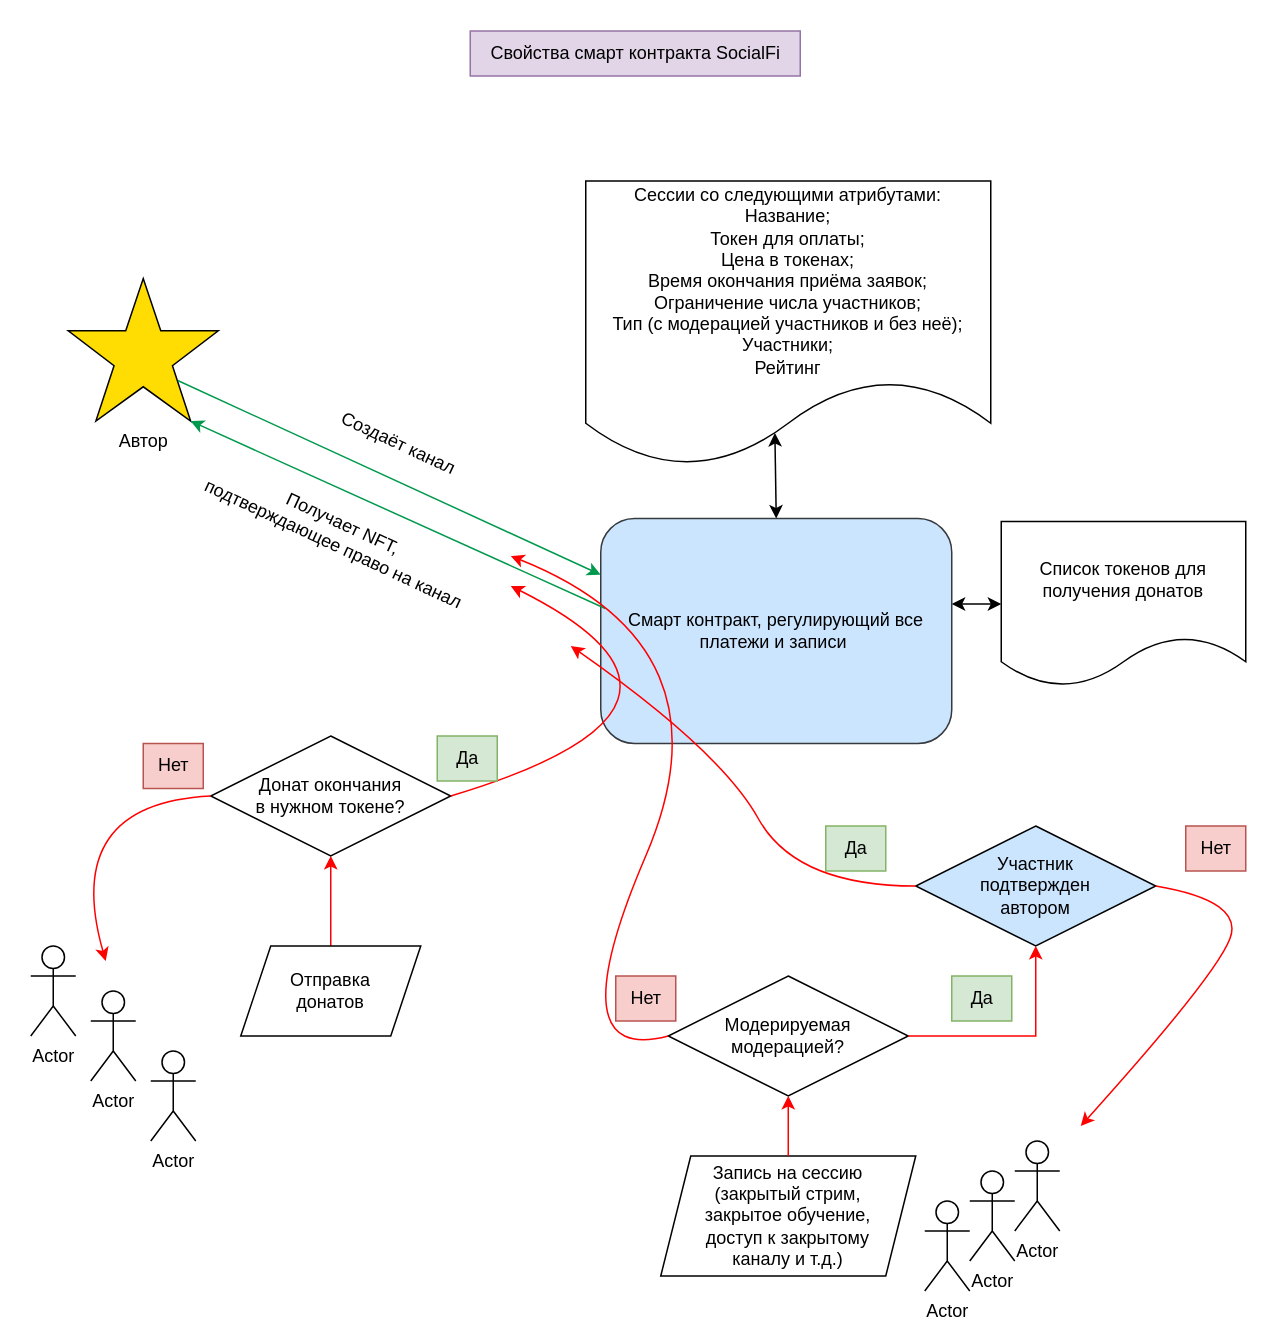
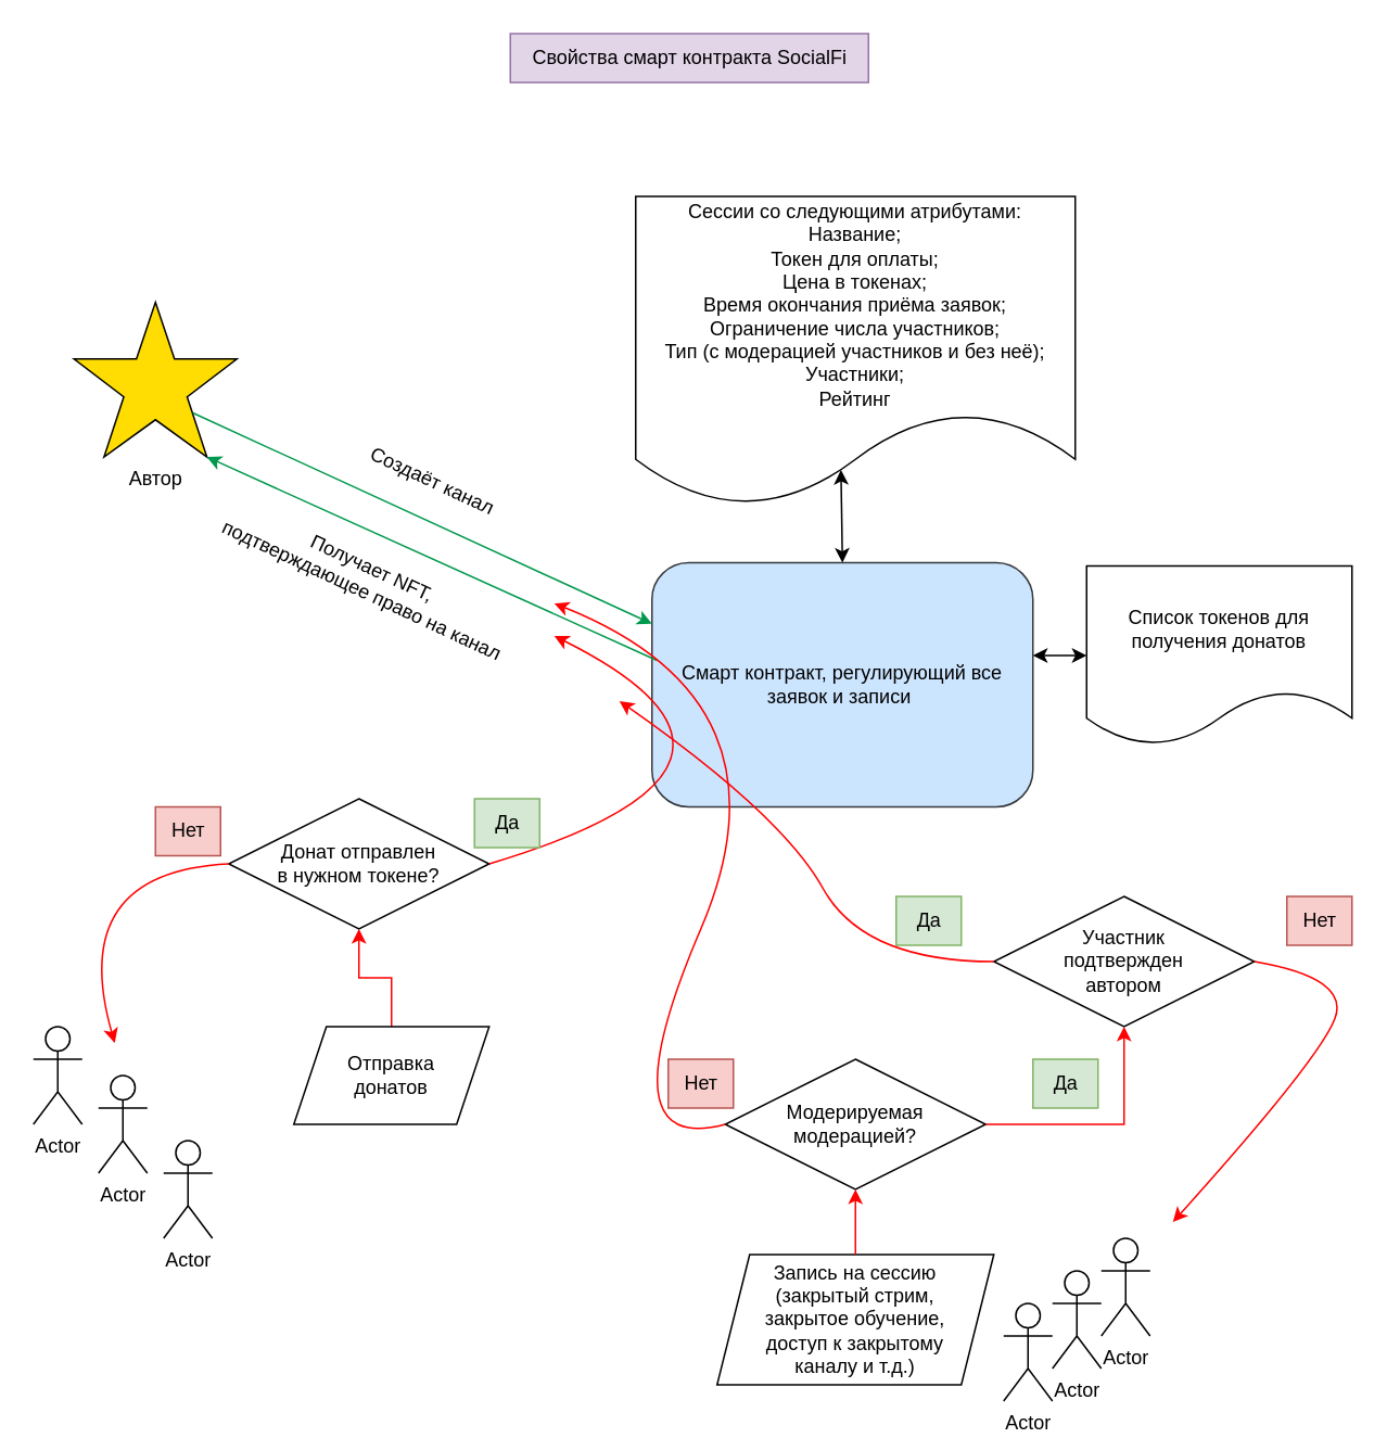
  <mxCell id="0" />
  <mxCell id="1" parent="0" />
  <mxCell id="2" value="Actor" style="shape=umlActor;verticalLabelPosition=bottom;verticalAlign=top;html=1;" vertex="1" parent="1"><mxGeometry x="20" y="630" width="30" height="60" as="geometry" /></mxCell>
  <mxCell id="3" value="Автор" style="verticalLabelPosition=bottom;verticalAlign=top;html=1;shape=mxgraph.basic.star;fillColor=#FFDD03;" vertex="1" parent="1"><mxGeometry x="45" y="185" width="100" height="95" as="geometry" /></mxCell>
  <mxCell id="4" value="Actor" style="shape=umlActor;verticalLabelPosition=bottom;verticalAlign=top;html=1;" vertex="1" parent="1"><mxGeometry x="60" y="660" width="30" height="60" as="geometry" /></mxCell>
  <mxCell id="5" value="Actor" style="shape=umlActor;verticalLabelPosition=bottom;verticalAlign=top;html=1;" vertex="1" parent="1"><mxGeometry x="100" y="700" width="30" height="60" as="geometry" /></mxCell>
- <mxCell id="6" value="Смарт контракт, регулирующий все платежи и записи&amp;nbsp;" style="rounded=1;whiteSpace=wrap;html=1;fillColor=#cce5ff;strokeColor=#36393d;" vertex="1" parent="1"><mxGeometry x="400" y="345" width="234" height="150" as="geometry" /></mxCell>
+ <mxCell id="6" value="Смарт контракт, регулирующий все заявок и записи&amp;nbsp;" style="rounded=1;whiteSpace=wrap;html=1;fillColor=#cce5ff;strokeColor=#36393d;" vertex="1" parent="1"><mxGeometry x="400" y="345" width="234" height="150" as="geometry" /></mxCell>
  <mxCell id="7" value="" style="endArrow=classic;html=1;rounded=0;entryX=0;entryY=0.25;entryDx=0;entryDy=0;exitX=0.73;exitY=0.716;exitDx=0;exitDy=0;exitPerimeter=0;strokeColor=#00994D;" edge="1" parent="1" source="3" target="6"><mxGeometry width="50" height="50" relative="1" as="geometry"><mxPoint x="130" y="255" as="sourcePoint" /><mxPoint x="140" y="305" as="targetPoint" /></mxGeometry></mxCell>
  <mxCell id="8" value="Создаёт канал" style="text;html=1;align=center;verticalAlign=middle;resizable=0;points=[];autosize=1;strokeColor=none;fillColor=none;rotation=25;" vertex="1" parent="1"><mxGeometry x="210" y="280" width="110" height="30" as="geometry" /></mxCell>
  <mxCell id="9" value="" style="endArrow=classic;html=1;rounded=0;exitX=0.013;exitY=0.4;exitDx=0;exitDy=0;exitPerimeter=0;entryX=0.815;entryY=1;entryDx=0;entryDy=0;entryPerimeter=0;strokeColor=#00994D;" edge="1" parent="1" source="6" target="3"><mxGeometry width="50" height="50" relative="1" as="geometry"><mxPoint x="360" y="285" as="sourcePoint" /><mxPoint x="410" y="235" as="targetPoint" /></mxGeometry></mxCell>
  <mxCell id="10" value="Получает NFT, &lt;br&gt;подтверждающее право на канал" style="text;html=1;align=center;verticalAlign=middle;resizable=0;points=[];autosize=1;strokeColor=none;fillColor=none;rotation=25;" vertex="1" parent="1"><mxGeometry x="120" y="335" width="210" height="40" as="geometry" /></mxCell>
  <mxCell id="11" value="Список токенов для получения донатов" style="shape=document;whiteSpace=wrap;html=1;boundedLbl=1;" vertex="1" parent="1"><mxGeometry x="667" y="347" width="163" height="110" as="geometry" /></mxCell>
  <mxCell id="12" value="Сессии со следующими атрибутами:&lt;br&gt;Название;&lt;br&gt;Токен для оплаты;&lt;br&gt;Цена в токенах;&lt;br&gt;Время окончания приёма заявок;&lt;br&gt;Ограничение числа участников;&lt;br&gt;Тип (с модерацией участников и без неё);&lt;br&gt;Участники;&lt;br&gt;Рейтинг" style="shape=document;whiteSpace=wrap;html=1;boundedLbl=1;" vertex="1" parent="1"><mxGeometry x="390" y="120" width="270" height="190" as="geometry" /></mxCell>
  <mxCell id="13" value="Свойства смарт контракта SocialFi" style="text;html=1;align=center;verticalAlign=middle;resizable=0;points=[];autosize=1;strokeColor=#9673a6;fillColor=#e1d5e7;" vertex="1" parent="1"><mxGeometry x="313" y="20" width="220" height="30" as="geometry" /></mxCell>
  <mxCell id="14" style="edgeStyle=orthogonalEdgeStyle;rounded=0;orthogonalLoop=1;jettySize=auto;html=1;exitX=0.5;exitY=0;exitDx=0;exitDy=0;entryX=0.5;entryY=1;entryDx=0;entryDy=0;strokeColor=#FF0000;" edge="1" parent="1" source="15" target="16"><mxGeometry relative="1" as="geometry" /></mxCell>
- <mxCell id="15" value="Отправка&lt;br&gt;донатов" style="shape=parallelogram;perimeter=parallelogramPerimeter;whiteSpace=wrap;html=1;fixedSize=1;" vertex="1" parent="1"><mxGeometry x="160" y="630" width="120" height="60" as="geometry" /></mxCell>
- <mxCell id="16" value="Донат окончания&lt;br&gt;в нужном токене?" style="rhombus;whiteSpace=wrap;html=1;" vertex="1" parent="1"><mxGeometry x="140" y="490" width="160" height="80" as="geometry" /></mxCell>
+ <mxCell id="15" value="Отправка&lt;br&gt;донатов" style="shape=parallelogram;perimeter=parallelogramPerimeter;whiteSpace=wrap;html=1;fixedSize=1;" vertex="1" parent="1"><mxGeometry x="180" y="630" width="120" height="60" as="geometry" /></mxCell>
+ <mxCell id="16" value="Донат отправлен&lt;br&gt;в нужном токене?" style="rhombus;whiteSpace=wrap;html=1;" vertex="1" parent="1"><mxGeometry x="140" y="490" width="160" height="80" as="geometry" /></mxCell>
  <mxCell id="17" value="" style="curved=1;endArrow=classic;html=1;rounded=0;exitX=1;exitY=0.5;exitDx=0;exitDy=0;strokeColor=#FF0000;" edge="1" parent="1" source="16"><mxGeometry width="50" height="50" relative="1" as="geometry"><mxPoint x="360" y="490" as="sourcePoint" /><mxPoint x="340" y="390" as="targetPoint" /><Array as="points"><mxPoint x="500" y="470" /></Array></mxGeometry></mxCell>
  <mxCell id="18" value="Да" style="text;html=1;align=center;verticalAlign=middle;resizable=0;points=[];autosize=1;strokeColor=#82b366;fillColor=#d5e8d4;" vertex="1" parent="1"><mxGeometry x="291" y="490" width="40" height="30" as="geometry" /></mxCell>
  <mxCell id="19" value="" style="curved=1;endArrow=classic;html=1;rounded=0;exitX=0;exitY=0.5;exitDx=0;exitDy=0;strokeColor=#FF0000;" edge="1" parent="1" source="16"><mxGeometry width="50" height="50" relative="1" as="geometry"><mxPoint x="40" y="585" as="sourcePoint" /><mxPoint x="70" y="640" as="targetPoint" /><Array as="points"><mxPoint x="40" y="535" /></Array></mxGeometry></mxCell>
  <mxCell id="20" value="Нет" style="text;html=1;align=center;verticalAlign=middle;resizable=0;points=[];autosize=1;strokeColor=#b85450;fillColor=#f8cecc;" vertex="1" parent="1"><mxGeometry x="95" y="495" width="40" height="30" as="geometry" /></mxCell>
  <mxCell id="21" value="Actor" style="shape=umlActor;verticalLabelPosition=bottom;verticalAlign=top;html=1;" vertex="1" parent="1"><mxGeometry x="676" y="760" width="30" height="60" as="geometry" /></mxCell>
  <mxCell id="22" value="Actor" style="shape=umlActor;verticalLabelPosition=bottom;verticalAlign=top;html=1;" vertex="1" parent="1"><mxGeometry x="646" y="780" width="30" height="60" as="geometry" /></mxCell>
  <mxCell id="23" value="Actor" style="shape=umlActor;verticalLabelPosition=bottom;verticalAlign=top;html=1;" vertex="1" parent="1"><mxGeometry x="616" y="800" width="30" height="60" as="geometry" /></mxCell>
  <mxCell id="24" value="Запись на сессию &lt;br&gt;(закрытый стрим, &lt;br&gt;закрытое обучение, &lt;br&gt;доступ к закрытому &lt;br&gt;каналу и т.д.)" style="shape=parallelogram;perimeter=parallelogramPerimeter;whiteSpace=wrap;html=1;fixedSize=1;" vertex="1" parent="1"><mxGeometry x="440" y="770" width="170" height="80" as="geometry" /></mxCell>
  <mxCell id="25" value="Модерируемая&lt;br&gt;модерацией?" style="rhombus;whiteSpace=wrap;html=1;" vertex="1" parent="1"><mxGeometry x="445" y="650" width="160" height="80" as="geometry" /></mxCell>
- <mxCell id="26" value="Участник&lt;br&gt;подтвержден&lt;br&gt;автором" style="rhombus;whiteSpace=wrap;html=1;fillColor=#cce5ff;" vertex="1" parent="1"><mxGeometry x="610" y="550" width="160" height="80" as="geometry" /></mxCell>
+ <mxCell id="26" value="Участник&lt;br&gt;подтвержден&lt;br&gt;автором" style="rhombus;whiteSpace=wrap;html=1;" vertex="1" parent="1"><mxGeometry x="610" y="550" width="160" height="80" as="geometry" /></mxCell>
  <mxCell id="27" style="edgeStyle=orthogonalEdgeStyle;rounded=0;orthogonalLoop=1;jettySize=auto;html=1;exitX=0.5;exitY=0;exitDx=0;exitDy=0;entryX=0.5;entryY=1;entryDx=0;entryDy=0;strokeColor=#FF0000;" edge="1" parent="1" source="24" target="25"><mxGeometry relative="1" as="geometry"><mxPoint x="230" y="640" as="sourcePoint" /><mxPoint x="230" y="580" as="targetPoint" /></mxGeometry></mxCell>
  <mxCell id="28" style="edgeStyle=orthogonalEdgeStyle;rounded=0;orthogonalLoop=1;jettySize=auto;html=1;exitX=1;exitY=0.5;exitDx=0;exitDy=0;entryX=0.5;entryY=1;entryDx=0;entryDy=0;strokeColor=#FF0000;" edge="1" parent="1" source="25" target="26"><mxGeometry relative="1" as="geometry"><mxPoint x="535" y="780" as="sourcePoint" /><mxPoint x="535" y="740" as="targetPoint" /></mxGeometry></mxCell>
  <mxCell id="29" value="Да" style="text;html=1;align=center;verticalAlign=middle;resizable=0;points=[];autosize=1;strokeColor=#82b366;fillColor=#d5e8d4;" vertex="1" parent="1"><mxGeometry x="634" y="650" width="40" height="30" as="geometry" /></mxCell>
  <mxCell id="30" value="Нет" style="text;html=1;align=center;verticalAlign=middle;resizable=0;points=[];autosize=1;strokeColor=#b85450;fillColor=#f8cecc;" vertex="1" parent="1"><mxGeometry x="410" y="650" width="40" height="30" as="geometry" /></mxCell>
  <mxCell id="31" value="" style="curved=1;endArrow=classic;html=1;rounded=0;exitX=0;exitY=0.5;exitDx=0;exitDy=0;strokeColor=#FF0000;" edge="1" parent="1" source="25"><mxGeometry width="50" height="50" relative="1" as="geometry"><mxPoint x="360" y="550" as="sourcePoint" /><mxPoint x="340" y="370" as="targetPoint" /><Array as="points"><mxPoint x="370" y="710" /><mxPoint x="490" y="430" /></Array></mxGeometry></mxCell>
  <mxCell id="32" value="Нет" style="text;html=1;align=center;verticalAlign=middle;resizable=0;points=[];autosize=1;strokeColor=#b85450;fillColor=#f8cecc;" vertex="1" parent="1"><mxGeometry x="790" y="550" width="40" height="30" as="geometry" /></mxCell>
  <mxCell id="33" value="" style="curved=1;endArrow=classic;html=1;rounded=0;exitX=1;exitY=0.5;exitDx=0;exitDy=0;strokeColor=#FF0000;" edge="1" parent="1" source="26"><mxGeometry width="50" height="50" relative="1" as="geometry"><mxPoint x="810" y="700" as="sourcePoint" /><mxPoint x="720" y="750" as="targetPoint" /><Array as="points"><mxPoint x="829" y="600" /><mxPoint x="810" y="650" /></Array></mxGeometry></mxCell>
  <mxCell id="34" value="Да" style="text;html=1;align=center;verticalAlign=middle;resizable=0;points=[];autosize=1;strokeColor=#82b366;fillColor=#d5e8d4;" vertex="1" parent="1"><mxGeometry x="550" y="550" width="40" height="30" as="geometry" /></mxCell>
  <mxCell id="35" value="" style="curved=1;endArrow=classic;html=1;rounded=0;exitX=0;exitY=0.5;exitDx=0;exitDy=0;strokeColor=#ff0000;" edge="1" parent="1" source="26"><mxGeometry width="50" height="50" relative="1" as="geometry"><mxPoint x="360" y="550" as="sourcePoint" /><mxPoint x="380" y="430" as="targetPoint" /><Array as="points"><mxPoint x="530" y="590" /><mxPoint x="480" y="500" /></Array></mxGeometry></mxCell>
  <mxCell id="36" value="" style="endArrow=classic;startArrow=classic;html=1;rounded=0;entryX=0.467;entryY=0.884;entryDx=0;entryDy=0;entryPerimeter=0;exitX=0.5;exitY=0;exitDx=0;exitDy=0;" edge="1" parent="1" source="6" target="12"><mxGeometry width="50" height="50" relative="1" as="geometry"><mxPoint x="399" y="450" as="sourcePoint" /><mxPoint x="449" y="400" as="targetPoint" /></mxGeometry></mxCell>
  <mxCell id="37" value="" style="endArrow=classic;startArrow=classic;html=1;rounded=0;entryX=0;entryY=0.5;entryDx=0;entryDy=0;exitX=1;exitY=0.38;exitDx=0;exitDy=0;exitPerimeter=0;" edge="1" parent="1" source="6" target="11"><mxGeometry width="50" height="50" relative="1" as="geometry"><mxPoint x="639" y="400" as="sourcePoint" /><mxPoint x="526" y="298" as="targetPoint" /></mxGeometry></mxCell>
